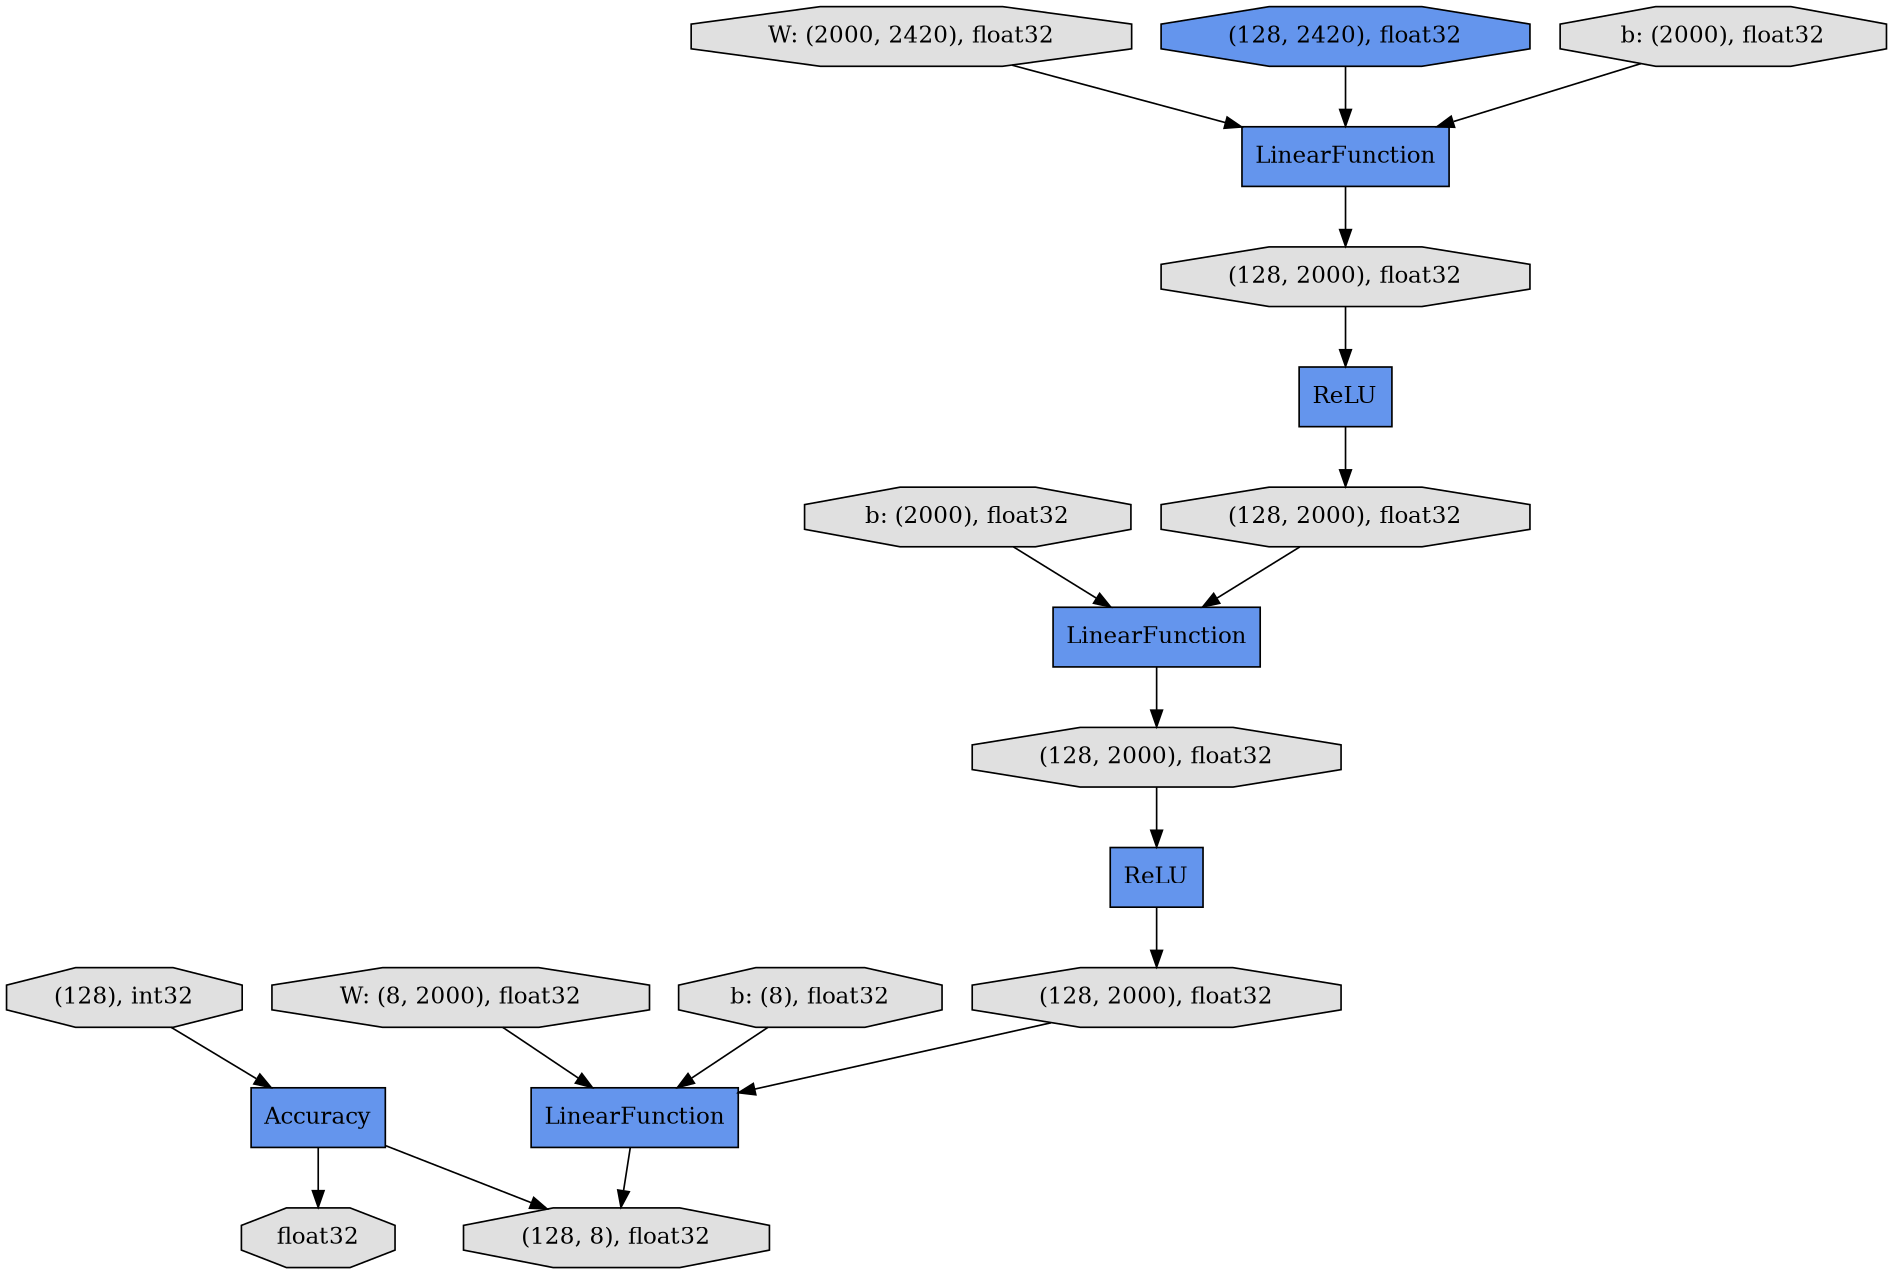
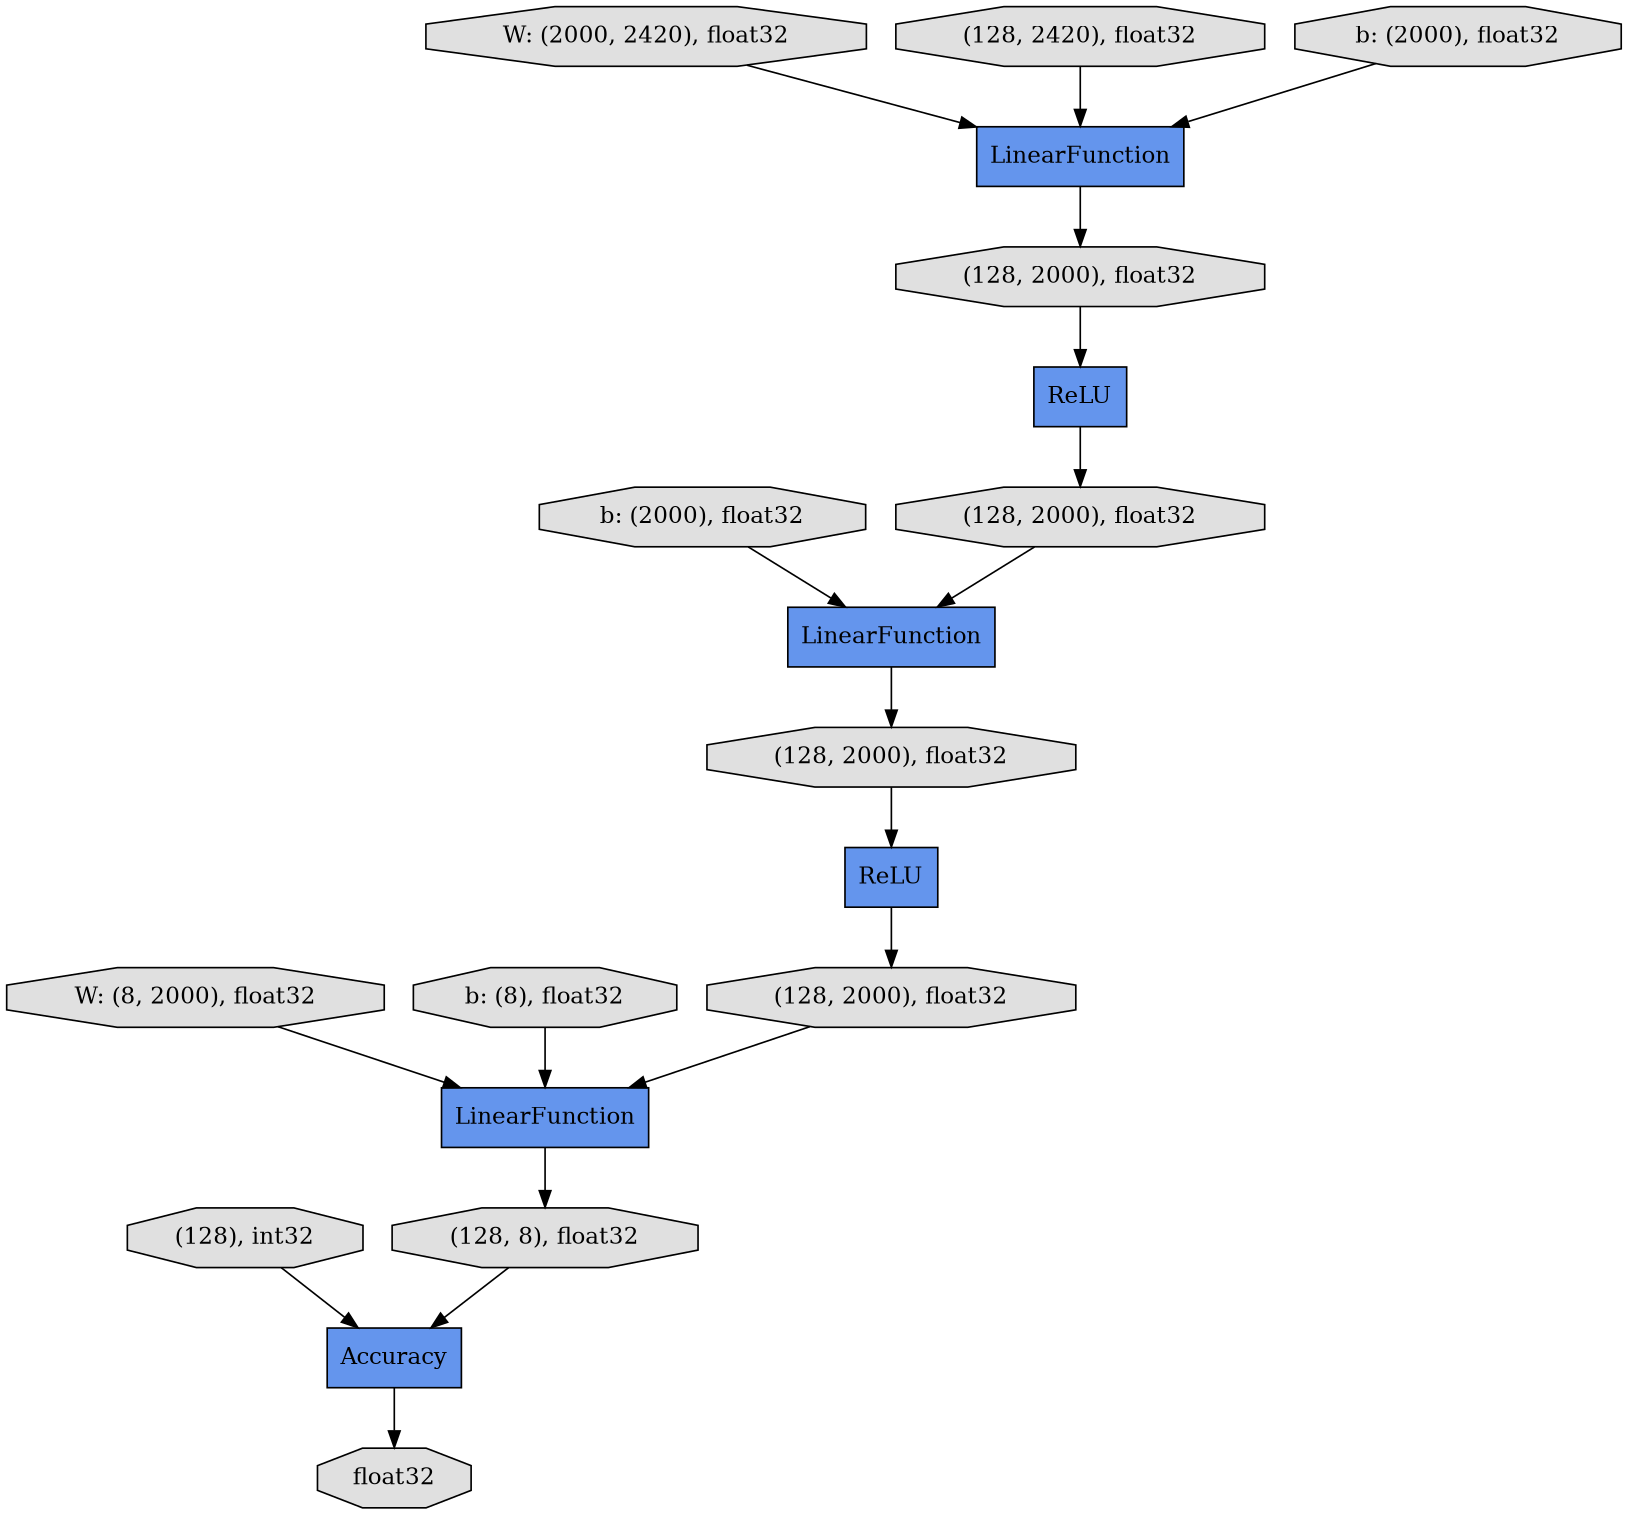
  digraph {
    rankdir=TB
    node [fillcolor="#E0E0E0" shape=octagon style=filled]
    n1 [fillcolor="#6495ED" label=ReLU shape=record]
    n2 [label="(128, 2000), float32"]
    n3 [fillcolor="#6495ED" label=LinearFunction shape=record]
    n4 [label="(128, 2000), float32"]
    n5 [fillcolor="#6495ED" label=LinearFunction shape=record]
    n6 [label="(128, 8), float32"]
    n7 [label="W: (2000, 2420), float32"]
    n8 [fillcolor="#6495ED" label=LinearFunction shape=record]
    n9 [label="(128, 2000), float32"]
    n10 [fillcolor="#6495ED" label=Accuracy shape=record]
    n11 [label=float32]
    n12 [fillcolor="#6495ED" label=ReLU shape=record]
    n13 [label="(128), int32"]
    n14 [label="W: (8, 2000), float32"]
-   n15 [fillcolor="#6495ED" label="(128, 2420), float32"]
+   n15 [label="(128, 2420), float32"]
    n16 [label="(128, 2000), float32"]
    n17 [label="b: (2000), float32"]
    n18 [label="b: (2000), float32"]
    n19 [label="b: (8), float32"]
    n1 -> n2
    n2 -> n3
    n3 -> n16
    n4 -> n5
    n5 -> n6
-   n10 -> n6
+   n6 -> n10
    n7 -> n8
    n8 -> n9
    n9 -> n1
    n10 -> n11
    n12 -> n4
    n13 -> n10
    n14 -> n5
    n15 -> n8
    n16 -> n12
    n17 -> n8
    n18 -> n3
    n19 -> n5
  }
